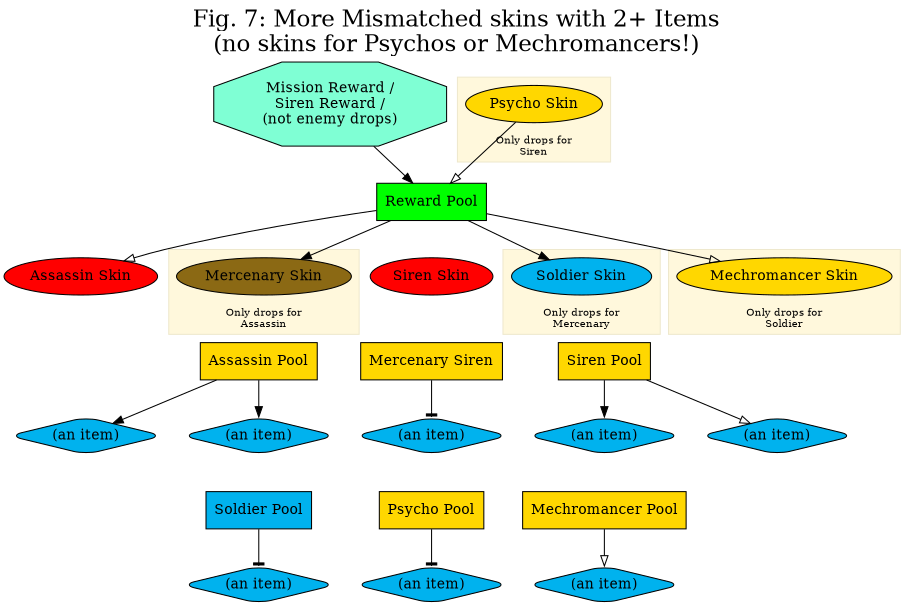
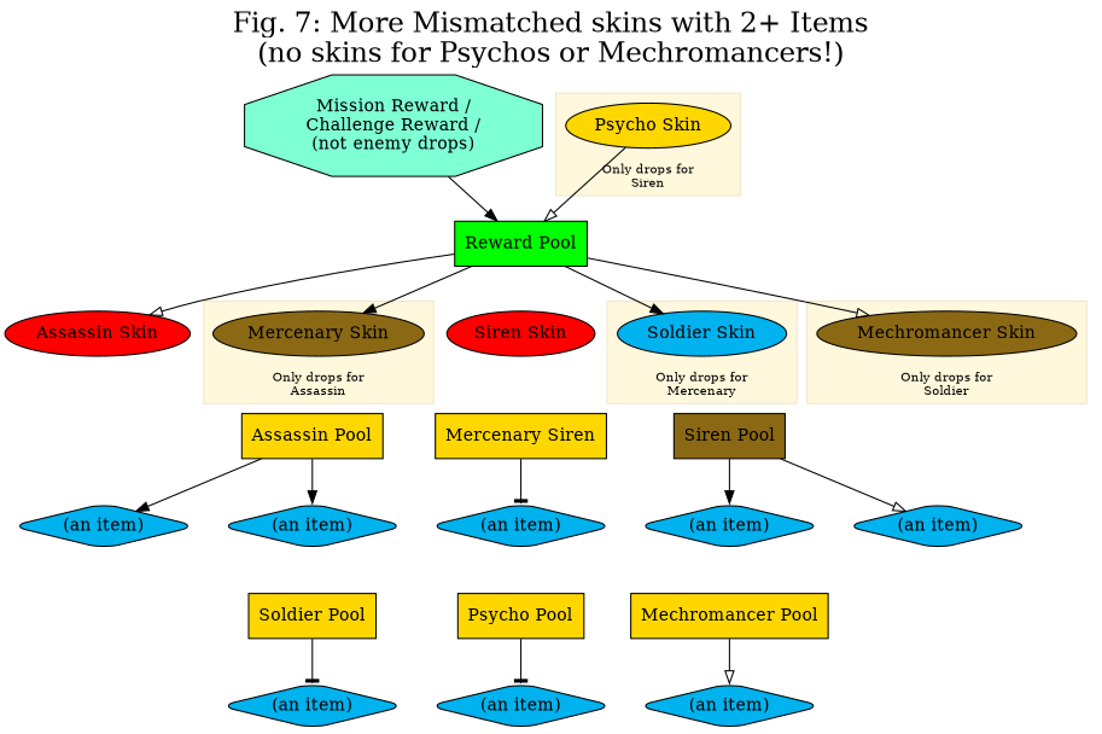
  digraph {
    fontsize=22
    label=<Fig. 7: More Mismatched skins with 2+ Items<br/>(no skins for Psychos or Mechromancers!)>
    labelloc=t
    node [fillcolor=deepskyblue2 shape=diamond style=filled]
-   n1 [fillcolor=aquamarine1 label=<Mission Reward /<br/>Siren Reward /<br/>(not enemy drops)> shape=octagon]
+   n1 [fillcolor=aquamarine1 label=<Mission Reward /<br/>Challenge Reward /<br/>(not enemy drops)> shape=octagon]
    n2 [fillcolor=green label="Reward Pool" shape=rectangle]
    n3 [fillcolor=gold label="Assassin Pool" shape=rectangle]
    n4 [fillcolor=gold label="Mercenary Siren" shape=rectangle]
-   n5 [fillcolor=gold label="Siren Pool" shape=rectangle]
-   n6 [label="Soldier Pool" shape=rectangle]
+   n5 [fillcolor=goldenrod4 label="Siren Pool" shape=rectangle]
+   n6 [fillcolor=gold label="Soldier Pool" shape=rectangle]
    n7 [fillcolor=gold label="Psycho Pool" shape=rectangle]
    n8 [fillcolor=gold label="Mechromancer Pool" shape=rectangle]
    n9 [fillcolor=red label="Assassin Skin" shape=""]
    n10 [fillcolor=goldenrod4 label="Mercenary Skin" shape=""]
    n11 [fillcolor=red label="Siren Skin" shape=""]
    n12 [label="Soldier Skin" shape=""]
    n13 [fillcolor=gold label="Psycho Skin" shape=""]
-   n14 [fillcolor=gold label="Mechromancer Skin" shape=""]
+   n14 [fillcolor=goldenrod4 label="Mechromancer Skin" shape=""]
    n15 [label="(an item)" style="filled,rounded"]
    n16 [label="(an item)" style="filled,rounded"]
    n17 [label="(an item)" style="filled,rounded"]
    n18 [label="(an item)" style="filled,rounded"]
    n19 [label="(an item)" style="filled,rounded"]
    n20 [label="(an item)" style="filled,rounded"]
    n21 [label="(an item)" style="filled,rounded"]
    n22 [label="(an item)" style="filled,rounded"]
    subgraph sub_1 {
      n1
    }
    subgraph sub_2 {
      n2
    }
    subgraph sub_3 {
      n3
      n4
      n5
      n6
      n7
      n8
    }
    subgraph sub_4 {
      n9
      n10
      n11
      n12
      n13
      n14
    }
    subgraph sub_5 {
      n15
      n16
      n17
      n18
      n19
      n20
      n21
      n22
    }
    subgraph sub_6 {
      n3
      n4
      n5
      n6
      n7
      n8
      n10
      n11
      n12
      n16
      n17
      n22
    }
    subgraph cluster_7 {
      color=cornsilk2
      fillcolor=cornsilk1
      fontsize=10
      label=<Only drops for<br/>Assassin>
      labelloc=b
      style=filled
      n10
    }
    subgraph cluster_8 {
      color=cornsilk2
      fillcolor=cornsilk1
      fontsize=10
      label=<Only drops for<br/>Mercenary>
      labelloc=b
      style=filled
      n12
    }
    subgraph cluster_9 {
      color=cornsilk2
      fillcolor=cornsilk1
      fontsize=10
      label=<Only drops for<br/>Siren>
      labelloc=b
      style=filled
      n13
    }
    subgraph cluster_10 {
      color=cornsilk2
      fillcolor=cornsilk1
      fontsize=10
      label=<Only drops for<br/>Soldier>
      labelloc=b
      style=filled
      n14
    }
    subgraph cluster_11 {
      color=cornsilk2
      fillcolor=cornsilk1
      fontsize=10
      label=<Only drops for<br/>Psycho>
      labelloc=b
      style=filled
    }
    subgraph cluster_12 {
      color=cornsilk2
      fillcolor=cornsilk1
      fontsize=10
      label=<Only drops for<br/>Mechromancer>
      labelloc=b
      style=filled
    }
    n1 -> n2 [arrowhead=normal]
    n2 -> n9 [arrowhead=onormal]
    n2 -> n10 [arrowhead=normal]
    n2 -> n11 [style=invis]
    n2 -> n12 [arrowhead=normal]
    n2 -> n14 [arrowhead=onormal]
    n3 -> n18 [arrowhead=normal]
    n3 -> n22 [arrowhead=normal]
    n4 -> n17 [arrowhead=tee]
    n5 -> n16 [arrowhead=normal]
    n5 -> n21 [arrowhead=onormal]
    n6 -> n15 [arrowhead=tee]
    n7 -> n20 [arrowhead=tee]
    n8 -> n19 [arrowhead=onormal]
    n10 -> n3 [style=invis]
    n11 -> n4 [style=invis]
    n12 -> n5 [style=invis]
    n13 -> n2 [arrowhead=onormal]
    n16 -> n8 [style=invis]
    n17 -> n7 [style=invis]
    n22 -> n6 [style=invis]
  }
